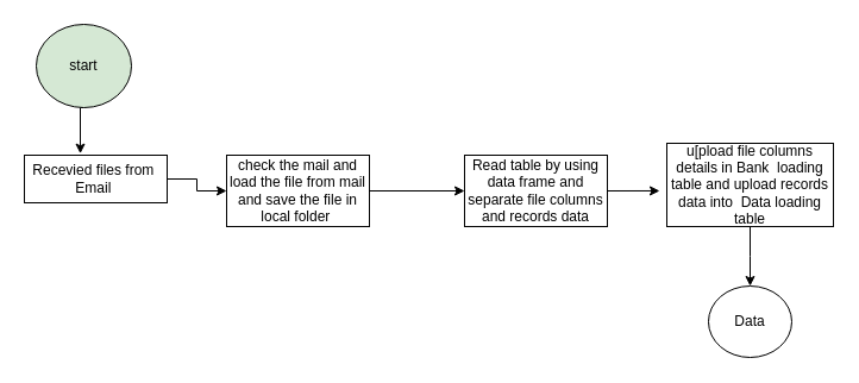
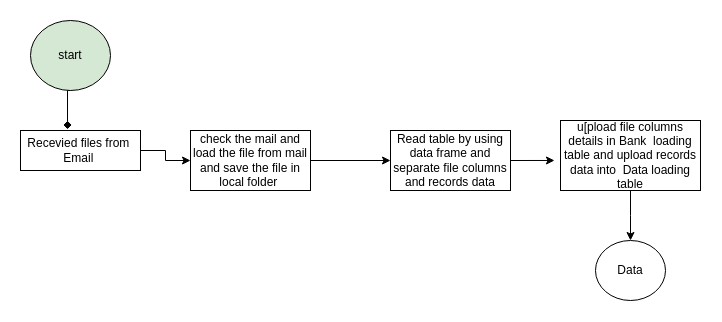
  <mxCell id="0" />
  <mxCell id="1" parent="0" />
  <mxCell id="2" value="rt" style="text;strokeColor=none;align=center;fillColor=none;html=1;verticalAlign=middle;whiteSpace=wrap;rounded=0;" parent="1" vertex="1"><mxGeometry x="40" y="50" width="60" height="30" as="geometry" /></mxCell>
- <mxCell id="3" style="edgeStyle=orthogonalEdgeStyle;rounded=0;orthogonalLoop=1;jettySize=auto;html=1;exitX=0.5;exitY=1;exitDx=0;exitDy=0;entryX=0.392;entryY=-0.033;entryDx=0;entryDy=0;entryPerimeter=0;" parent="1" source="4" target="6" edge="1"><mxGeometry relative="1" as="geometry" /></mxCell>
+ <mxCell id="3" style="edgeStyle=orthogonalEdgeStyle;rounded=0;orthogonalLoop=1;jettySize=auto;html=1;exitX=0.5;exitY=1;exitDx=0;exitDy=0;entryX=0.392;entryY=-0.033;entryDx=0;entryDy=0;entryPerimeter=0;endArrow=diamond;" parent="1" source="4" target="6" edge="1"><mxGeometry relative="1" as="geometry" /></mxCell>
  <mxCell id="4" value="start" style="ellipse;whiteSpace=wrap;html=1;fillColor=#d5e8d4;" parent="1" vertex="1"><mxGeometry x="30" y="20" width="80" height="70" as="geometry" /></mxCell>
  <mxCell id="5" style="edgeStyle=orthogonalEdgeStyle;rounded=0;orthogonalLoop=1;jettySize=auto;html=1;entryX=0;entryY=0.5;entryDx=0;entryDy=0;" parent="1" source="6" target="13" edge="1"><mxGeometry relative="1" as="geometry" /></mxCell>
  <mxCell id="6" value="Recevied files from&amp;nbsp;&lt;br&gt;Email&amp;nbsp;" style="rounded=0;whiteSpace=wrap;html=1;" parent="1" vertex="1"><mxGeometry x="20" y="130" width="120" height="40" as="geometry" /></mxCell>
  <mxCell id="7" style="edgeStyle=orthogonalEdgeStyle;rounded=0;orthogonalLoop=1;jettySize=auto;html=1;exitX=1;exitY=0.5;exitDx=0;exitDy=0;entryX=-0.043;entryY=0.571;entryDx=0;entryDy=0;entryPerimeter=0;" parent="1" source="8" target="10" edge="1"><mxGeometry relative="1" as="geometry" /></mxCell>
  <mxCell id="8" value="Read table by using data frame and separate file columns and records data" style="rounded=0;whiteSpace=wrap;html=1;" parent="1" vertex="1"><mxGeometry x="390" y="130" width="120" height="60" as="geometry" /></mxCell>
  <mxCell id="9" style="edgeStyle=orthogonalEdgeStyle;rounded=0;orthogonalLoop=1;jettySize=auto;html=1;" parent="1" source="10" edge="1"><mxGeometry relative="1" as="geometry"><mxPoint x="630" y="240" as="targetPoint" /></mxGeometry></mxCell>
  <mxCell id="10" value="u[pload file columns details in Bank&amp;nbsp; loading table and upload records data into&amp;nbsp; Data loading table" style="rounded=0;whiteSpace=wrap;html=1;" parent="1" vertex="1"><mxGeometry x="560" y="120" width="140" height="70" as="geometry" /></mxCell>
  <mxCell id="11" value="Data" style="ellipse;whiteSpace=wrap;html=1;" parent="1" vertex="1"><mxGeometry x="595" y="240" width="70" height="60" as="geometry" /></mxCell>
  <mxCell id="12" style="edgeStyle=orthogonalEdgeStyle;rounded=0;orthogonalLoop=1;jettySize=auto;html=1;entryX=0;entryY=0.5;entryDx=0;entryDy=0;" parent="1" source="13" target="8" edge="1"><mxGeometry relative="1" as="geometry" /></mxCell>
  <mxCell id="13" value="check the mail and load the file from mail and save the file in local folder&amp;nbsp;" style="rounded=0;whiteSpace=wrap;html=1;" parent="1" vertex="1"><mxGeometry x="190" y="130" width="120" height="60" as="geometry" /></mxCell>
